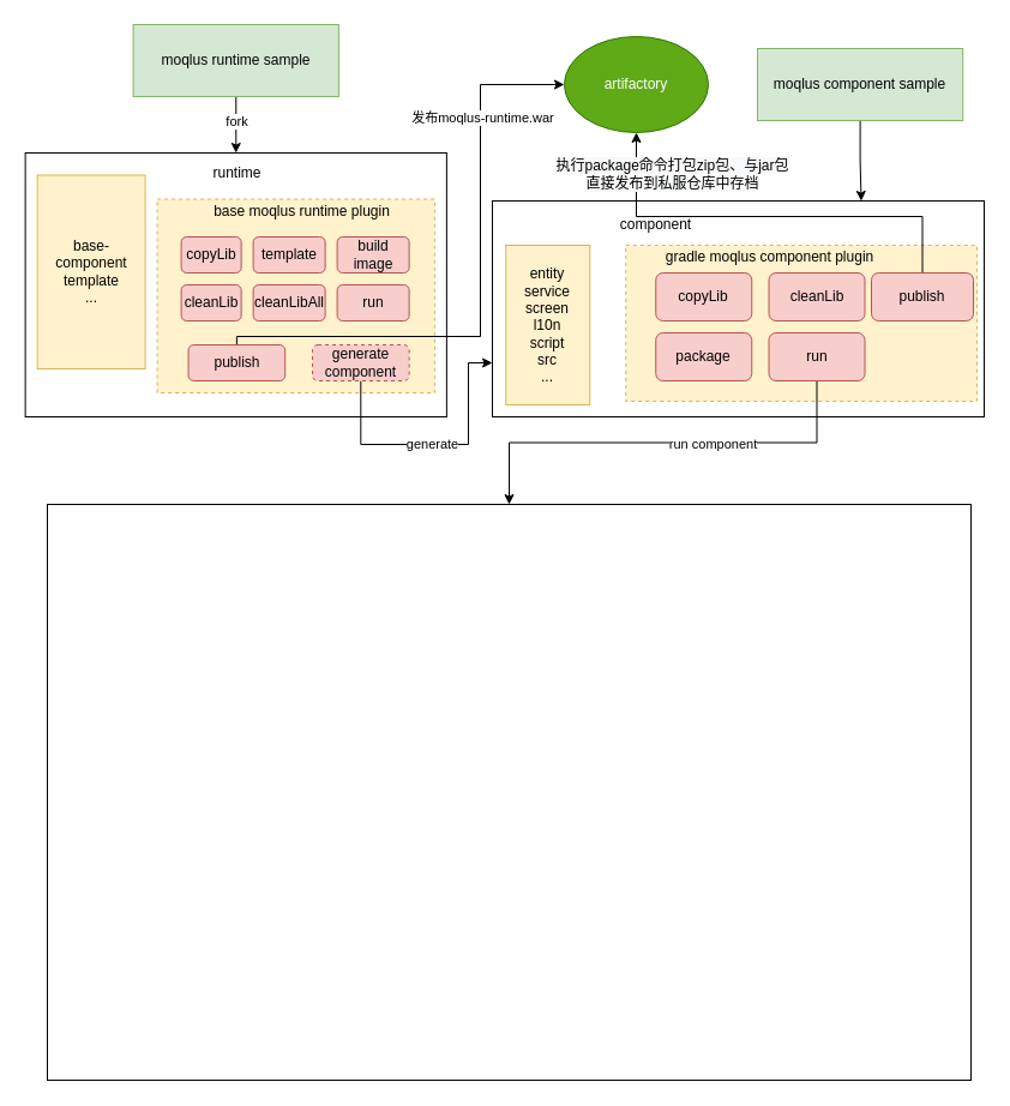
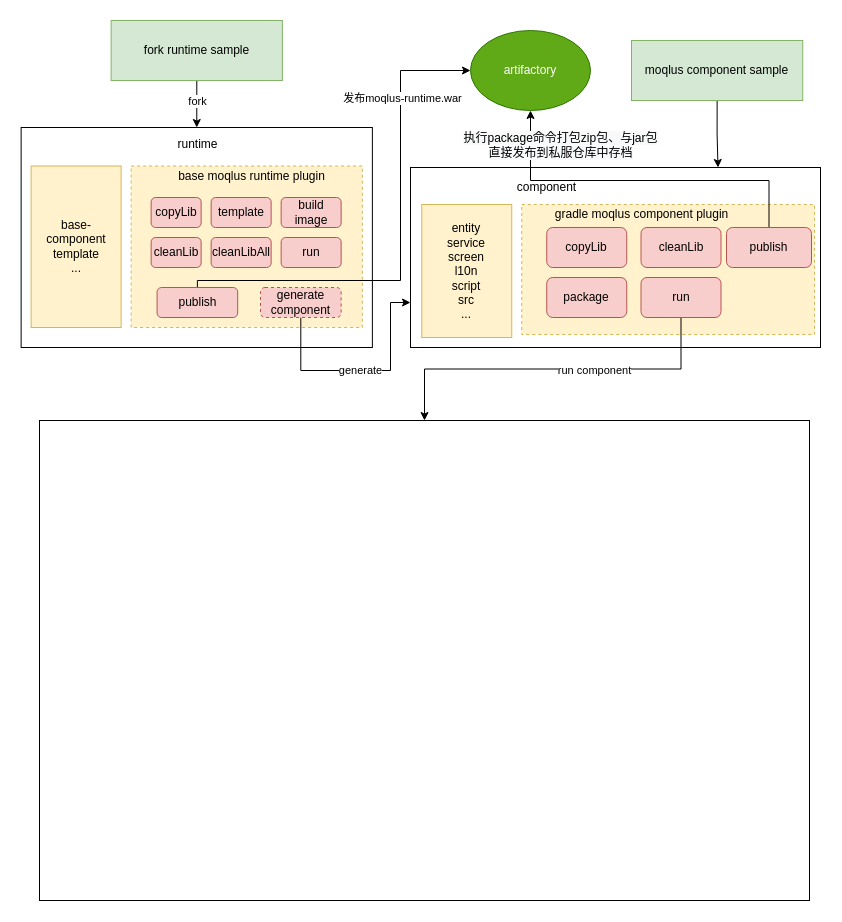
  <mxCell id="0" />
  <mxCell id="1" parent="0" />
  <mxCell id="2" value="" style="rounded=0;whiteSpace=wrap;html=1;" parent="1" vertex="1"><mxGeometry x="410" y="167" width="410" height="180" as="geometry" /></mxCell>
  <mxCell id="3" value="" style="rounded=0;whiteSpace=wrap;html=1;dashed=1;fillColor=#fff2cc;strokeColor=#d6b656;" parent="1" vertex="1"><mxGeometry x="521.25" y="204" width="292.75" height="130" as="geometry" /></mxCell>
  <mxCell id="4" value="&lt;span style=&quot;font-family: &amp;#34;helvetica&amp;#34;&quot;&gt;component&lt;/span&gt;" style="text;html=1;align=center;verticalAlign=middle;resizable=0;points=[];autosize=1;" parent="1" vertex="1"><mxGeometry x="511.25" y="177" width="70" height="20" as="geometry" /></mxCell>
  <mxCell id="5" value="gradle moqlus component plugin" style="text;html=1;align=center;verticalAlign=middle;resizable=0;points=[];autosize=1;" parent="1" vertex="1"><mxGeometry x="546.25" y="204" width="190" height="20" as="geometry" /></mxCell>
  <mxCell id="6" value="copyLib" style="rounded=1;whiteSpace=wrap;html=1;fillColor=#f8cecc;strokeColor=#b85450;" parent="1" vertex="1"><mxGeometry x="546.25" y="227" width="80" height="40" as="geometry" /></mxCell>
  <mxCell id="7" value="cleanLib" style="rounded=1;whiteSpace=wrap;html=1;fillColor=#f8cecc;strokeColor=#b85450;" parent="1" vertex="1"><mxGeometry x="640.5" y="227" width="80" height="40" as="geometry" /></mxCell>
  <mxCell id="8" value="package" style="rounded=1;whiteSpace=wrap;html=1;fillColor=#f8cecc;strokeColor=#b85450;" parent="1" vertex="1"><mxGeometry x="546.25" y="277" width="80" height="40" as="geometry" /></mxCell>
  <mxCell id="9" style="edgeStyle=orthogonalEdgeStyle;rounded=0;orthogonalLoop=1;jettySize=auto;html=1;exitX=0.5;exitY=0;exitDx=0;exitDy=0;entryX=0.5;entryY=1;entryDx=0;entryDy=0;" parent="1" source="11" target="30" edge="1"><mxGeometry relative="1" as="geometry"><Array as="points"><mxPoint x="769" y="180" /><mxPoint x="530" y="180" /></Array></mxGeometry></mxCell>
  <mxCell id="10" value="&lt;span style=&quot;font-size: 12px ; text-align: left ; background-color: rgb(248 , 249 , 250)&quot;&gt;执行package命令打包zip包、与jar包&lt;br&gt;直接发布到私服仓库中存档&lt;/span&gt;" style="edgeLabel;html=1;align=center;verticalAlign=middle;resizable=0;points=[];" parent="9" vertex="1" connectable="0"><mxGeometry x="0.168" y="1" relative="1" as="geometry"><mxPoint x="-48" y="-37" as="offset" /></mxGeometry></mxCell>
  <mxCell id="11" value="publish" style="rounded=1;whiteSpace=wrap;html=1;fillColor=#f8cecc;strokeColor=#b85450;" parent="1" vertex="1"><mxGeometry x="726" y="227" width="85" height="40" as="geometry" /></mxCell>
- <mxCell id="12" value="entity&lt;br&gt;service&lt;br&gt;screen&lt;br&gt;l10n&lt;br&gt;script&lt;br&gt;src&lt;br&gt;..." style="rounded=0;whiteSpace=wrap;html=1;fillColor=#fff2cc;strokeColor=#d6b656;" parent="1" vertex="1"><mxGeometry x="421.25" y="204" width="70" height="133" as="geometry" /></mxCell>
+ <mxCell id="12" value="entity&lt;br&gt;service&lt;br&gt;screen&lt;br&gt;l10n&lt;br&gt;script&lt;br&gt;src&lt;br&gt;..." style="rounded=0;whiteSpace=wrap;html=1;fillColor=#fff2cc;strokeColor=#d6b656;" parent="1" vertex="1"><mxGeometry x="421.25" y="204" width="90" height="133" as="geometry" /></mxCell>
  <mxCell id="13" value="" style="rounded=0;whiteSpace=wrap;html=1;" parent="1" vertex="1"><mxGeometry x="20.63" y="127" width="351.25" height="220" as="geometry" /></mxCell>
  <mxCell id="14" value="&lt;span style=&quot;font-family: &amp;#34;helvetica&amp;#34;&quot;&gt;runtime&lt;/span&gt;" style="text;html=1;align=center;verticalAlign=middle;resizable=0;points=[];autosize=1;" parent="1" vertex="1"><mxGeometry x="166.88" y="134" width="60" height="20" as="geometry" /></mxCell>
  <mxCell id="15" value="" style="rounded=0;whiteSpace=wrap;html=1;dashed=1;fillColor=#fff2cc;strokeColor=#d6b656;" parent="1" vertex="1"><mxGeometry x="130.63" y="165.5" width="231.25" height="161.5" as="geometry" /></mxCell>
  <mxCell id="16" value="base moqlus runtime plugin" style="text;html=1;align=center;verticalAlign=middle;resizable=0;points=[];autosize=1;" parent="1" vertex="1"><mxGeometry x="165.63" y="165.5" width="170" height="20" as="geometry" /></mxCell>
- <mxCell id="17" value="base-component&lt;br&gt;template&lt;br&gt;..." style="rounded=0;whiteSpace=wrap;html=1;fillColor=#fff2cc;strokeColor=#d6b656;" parent="1" vertex="1"><mxGeometry x="30.63" y="145.5" width="90" height="161.5" as="geometry" /></mxCell>
+ <mxCell id="17" value="base-component&lt;br&gt;template&lt;br&gt;..." style="rounded=0;whiteSpace=wrap;html=1;fillColor=#fff2cc;strokeColor=#d6b656;" parent="1" vertex="1"><mxGeometry x="30.63" y="165.5" width="90" height="161.5" as="geometry" /></mxCell>
  <mxCell id="18" value="copyLib" style="rounded=1;whiteSpace=wrap;html=1;fillColor=#f8cecc;strokeColor=#b85450;" parent="1" vertex="1"><mxGeometry x="150.63" y="197" width="50" height="30" as="geometry" /></mxCell>
  <mxCell id="19" value="template" style="rounded=1;whiteSpace=wrap;html=1;fillColor=#f8cecc;strokeColor=#b85450;" parent="1" vertex="1"><mxGeometry x="210.63" y="197" width="60" height="30" as="geometry" /></mxCell>
  <mxCell id="20" value="cleanLib" style="rounded=1;whiteSpace=wrap;html=1;fillColor=#f8cecc;strokeColor=#b85450;" parent="1" vertex="1"><mxGeometry x="150.63" y="237" width="50" height="30" as="geometry" /></mxCell>
  <mxCell id="21" value="cleanLibAll" style="rounded=1;whiteSpace=wrap;html=1;fillColor=#f8cecc;strokeColor=#b85450;" parent="1" vertex="1"><mxGeometry x="210.63" y="237" width="60" height="30" as="geometry" /></mxCell>
  <mxCell id="22" value="build image" style="rounded=1;whiteSpace=wrap;html=1;fillColor=#f8cecc;strokeColor=#b85450;" parent="1" vertex="1"><mxGeometry x="280.63" y="197" width="60" height="30" as="geometry" /></mxCell>
  <mxCell id="23" value="run" style="rounded=1;whiteSpace=wrap;html=1;fillColor=#f8cecc;strokeColor=#b85450;" parent="1" vertex="1"><mxGeometry x="280.63" y="237" width="60" height="30" as="geometry" /></mxCell>
  <mxCell id="24" style="edgeStyle=orthogonalEdgeStyle;rounded=0;orthogonalLoop=1;jettySize=auto;html=1;exitX=0.5;exitY=1;exitDx=0;exitDy=0;entryX=0;entryY=0.75;entryDx=0;entryDy=0;" edge="1" parent="1" source="26" target="2"><mxGeometry relative="1" as="geometry"><Array as="points"><mxPoint x="300" y="370" /><mxPoint x="390" y="370" /><mxPoint x="390" y="302" /></Array></mxGeometry></mxCell>
  <mxCell id="25" value="generate" style="edgeLabel;html=1;align=center;verticalAlign=middle;resizable=0;points=[];" vertex="1" connectable="0" parent="24"><mxGeometry x="-0.178" y="1" relative="1" as="geometry"><mxPoint x="17" as="offset" /></mxGeometry></mxCell>
  <mxCell id="26" value="generate component" style="rounded=1;whiteSpace=wrap;html=1;fillColor=#f8cecc;strokeColor=#b85450;dashed=1;" parent="1" vertex="1"><mxGeometry x="260" y="287" width="80.63" height="30" as="geometry" /></mxCell>
  <mxCell id="27" style="edgeStyle=orthogonalEdgeStyle;rounded=0;orthogonalLoop=1;jettySize=auto;html=1;entryX=0.5;entryY=0;entryDx=0;entryDy=0;" parent="1" source="29" target="13" edge="1"><mxGeometry relative="1" as="geometry" /></mxCell>
  <mxCell id="28" value="fork" style="edgeLabel;html=1;align=center;verticalAlign=middle;resizable=0;points=[];" parent="27" vertex="1" connectable="0"><mxGeometry x="0.271" y="3" relative="1" as="geometry"><mxPoint x="-3" y="-10" as="offset" /></mxGeometry></mxCell>
- <mxCell id="29" value="moqlus runtime sample" style="rounded=0;whiteSpace=wrap;html=1;fillColor=#d5e8d4;strokeColor=#82b366;" parent="1" vertex="1"><mxGeometry x="110.63" y="20" width="171.25" height="60" as="geometry" /></mxCell>
+ <mxCell id="29" value="fork runtime sample" style="rounded=0;whiteSpace=wrap;html=1;fillColor=#d5e8d4;strokeColor=#82b366;" parent="1" vertex="1"><mxGeometry x="110.63" y="20" width="171.25" height="60" as="geometry" /></mxCell>
  <mxCell id="30" value="artifactory" style="ellipse;whiteSpace=wrap;html=1;strokeColor=#2D7600;fillColor=#60a917;fontColor=#ffffff;" parent="1" vertex="1"><mxGeometry x="470" y="30" width="120" height="80" as="geometry" /></mxCell>
  <mxCell id="31" style="edgeStyle=orthogonalEdgeStyle;rounded=0;orthogonalLoop=1;jettySize=auto;html=1;" edge="1" parent="1" source="33" target="34"><mxGeometry relative="1" as="geometry" /></mxCell>
  <mxCell id="32" value="run component" style="edgeLabel;html=1;align=center;verticalAlign=middle;resizable=0;points=[];" vertex="1" connectable="0" parent="31"><mxGeometry x="-0.229" y="1" relative="1" as="geometry"><mxPoint as="offset" /></mxGeometry></mxCell>
  <mxCell id="33" value="run" style="rounded=1;whiteSpace=wrap;html=1;fillColor=#f8cecc;strokeColor=#b85450;" parent="1" vertex="1"><mxGeometry x="640.5" y="277" width="80" height="40" as="geometry" /></mxCell>
  <mxCell id="34" value="" style="rounded=0;whiteSpace=wrap;html=1;" vertex="1" parent="1"><mxGeometry x="39" y="420" width="770" height="480" as="geometry" /></mxCell>
  <mxCell id="35" style="edgeStyle=orthogonalEdgeStyle;rounded=0;orthogonalLoop=1;jettySize=auto;html=1;exitX=0.5;exitY=1;exitDx=0;exitDy=0;entryX=0;entryY=0.5;entryDx=0;entryDy=0;" edge="1" parent="1" source="37" target="30"><mxGeometry relative="1" as="geometry"><mxPoint x="420" y="70" as="targetPoint" /><Array as="points"><mxPoint x="197" y="280" /><mxPoint x="400" y="280" /><mxPoint x="400" y="70" /></Array></mxGeometry></mxCell>
  <mxCell id="36" value="发布moqlus-runtime.war" style="edgeLabel;html=1;align=center;verticalAlign=middle;resizable=0;points=[];" vertex="1" connectable="0" parent="35"><mxGeometry x="0.009" y="-1" relative="1" as="geometry"><mxPoint y="-161" as="offset" /></mxGeometry></mxCell>
  <mxCell id="37" value="publish" style="rounded=1;whiteSpace=wrap;html=1;fillColor=#f8cecc;strokeColor=#b85450;" vertex="1" parent="1"><mxGeometry x="156.57" y="287" width="80.63" height="30" as="geometry" /></mxCell>
  <mxCell id="38" style="edgeStyle=orthogonalEdgeStyle;rounded=0;orthogonalLoop=1;jettySize=auto;html=1;exitX=0.5;exitY=1;exitDx=0;exitDy=0;entryX=0.75;entryY=0;entryDx=0;entryDy=0;" edge="1" parent="1" source="39" target="2"><mxGeometry relative="1" as="geometry" /></mxCell>
  <mxCell id="39" value="moqlus component sample" style="rounded=0;whiteSpace=wrap;html=1;fillColor=#d5e8d4;strokeColor=#82b366;" vertex="1" parent="1"><mxGeometry x="631" y="40" width="171.25" height="60" as="geometry" /></mxCell>
